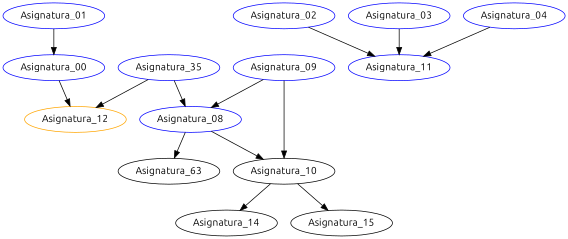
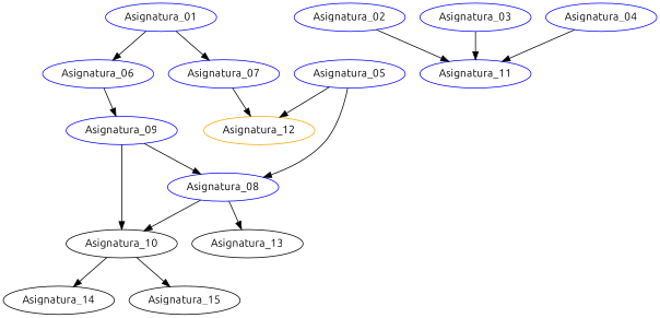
  strict digraph {
    fontname=Ubuntu
    node [color=blue fontname=Ubuntu]
    edge [color=black fontname=Ubuntu]
    n1 [label=Asignatura_01]
-   n3 [label=Asignatura_00]
+   n2 [label=Asignatura_06]
+   n3 [label=Asignatura_07]
    n4 [label=Asignatura_09]
    n5 [color=orange label=Asignatura_12]
    n6 [label=Asignatura_02]
    n7 [label=Asignatura_11]
    n8 [label=Asignatura_03]
    n9 [label=Asignatura_04]
-   n10 [label=Asignatura_35]
+   n10 [label=Asignatura_05]
    n11 [label=Asignatura_08]
    n12 [color=black label=Asignatura_10]
-   n13 [color=black label=Asignatura_63]
+   n13 [color=black label=Asignatura_13]
    n14 [color=black label=Asignatura_14]
    n15 [color=black label=Asignatura_15]
+   n1 -> n2
    n1 -> n3
+   n2 -> n4
    n3 -> n5
    n4 -> n11
    n4 -> n12
    n6 -> n7
    n8 -> n7
    n9 -> n7
    n10 -> n5
    n10 -> n11
    n11 -> n12
    n11 -> n13
    n12 -> n14
    n12 -> n15
  }
